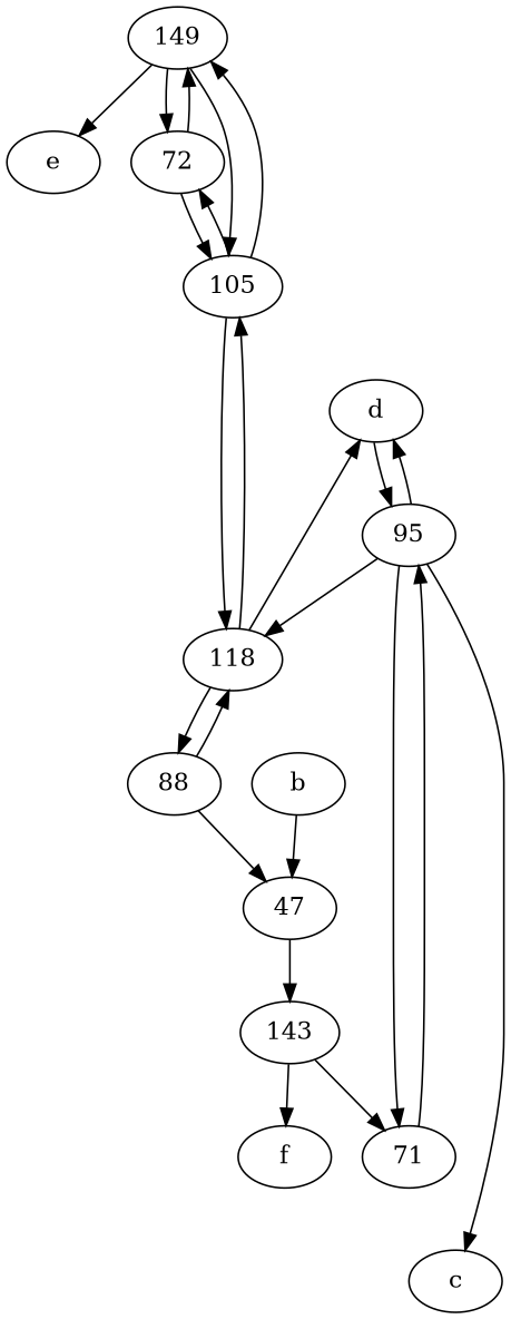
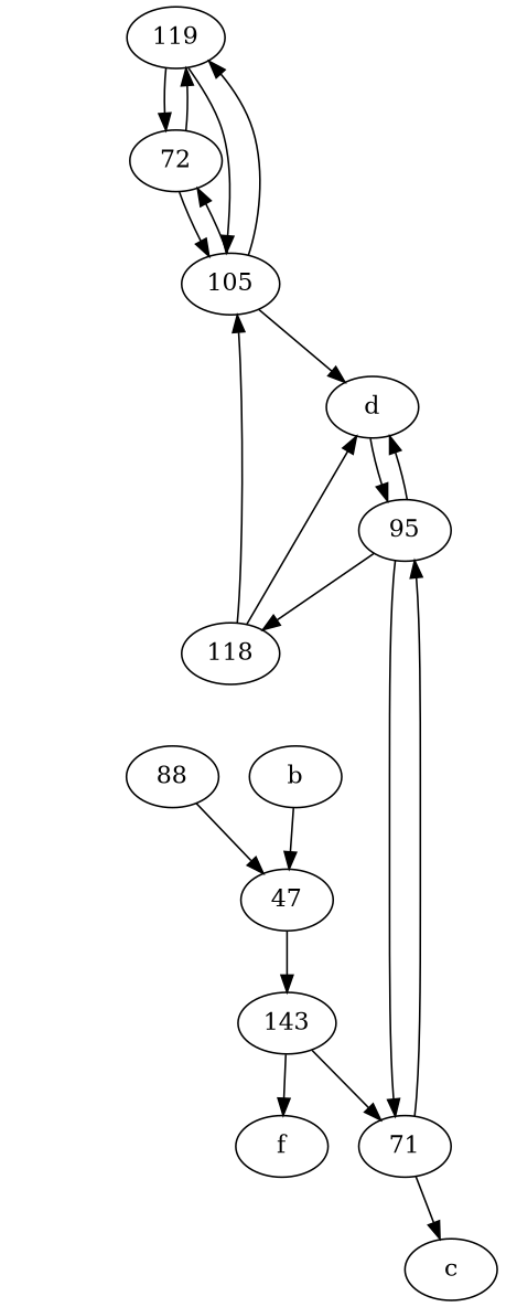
  digraph {
-   119 [label=149]
-   e
+   119
    n3 [label=72]
    105
    143
    f
    71
    c
    95
    47
    b
    88
    118
    d
-   119 -> e
    119 -> n3
    119 -> 105
    n3 -> 119
    n3 -> 105
    105 -> 119
    105 -> n3
-   105 -> 118
+   105 -> d
    143 -> f
    143 -> 71
-   95 -> c
+   71 -> c
    71 -> 95
    95 -> 71
    95 -> 118
    95 -> d
    47 -> 143
    b -> 47
    88 -> 47
-   88 -> 118
    118 -> 105
-   118 -> 88
    118 -> d
    d -> 95
  }
